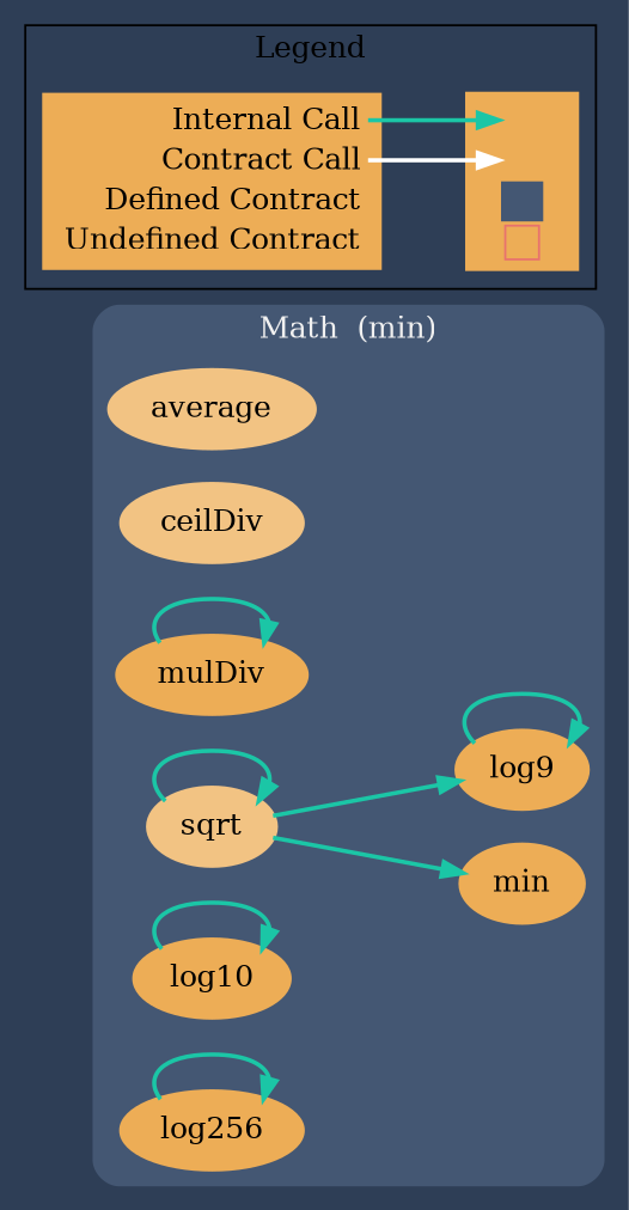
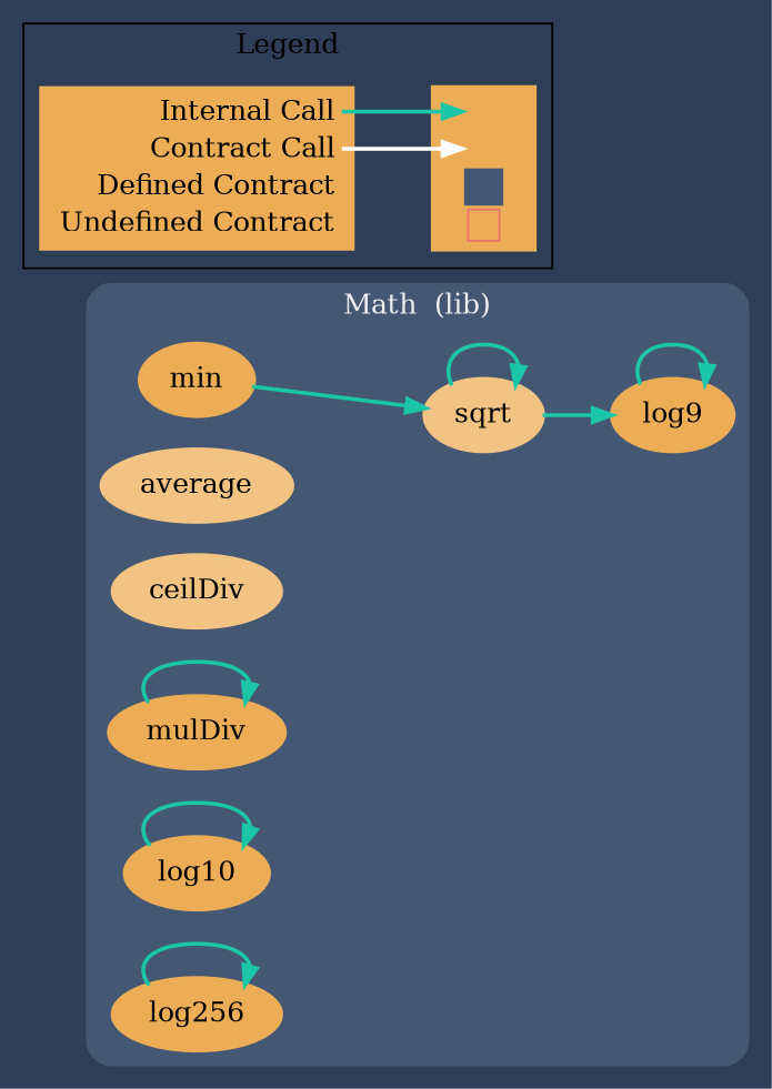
  digraph {
    bgcolor="#2e3e56"
    compound=true
    rankdir=LR
    node [color="#edad56" fillcolor="#edad56" penwidth=3 style=filled]
    edge [color="#1bc6a6" fontname="helvetica Neue Ultra Light" penwidth=2]
    n1 [label=min]
    n2 [color="#f2c383" fillcolor="#f2c383" label=average]
    n3 [color="#f2c383" fillcolor="#f2c383" label=ceilDiv]
    n4 [label=mulDiv]
    n5 [color="#f2c383" fillcolor="#f2c383" label=sqrt]
    n6 [label=log9]
    n7 [label=log10]
    n8 [label=log256]
    n9 [label=<<table border="0" cellpadding="2" cellspacing="0" cellborder="0">   <tr><td align="right" port="i1">Internal Call</td></tr>   <tr><td align="right" port="i2">Contract Call</td></tr>   <tr><td align="right" port="i3">Defined Contract</td></tr>   <tr><td align="right" port="i4">Undefined Contract</td></tr>   </table>> shape=plaintext]
    n10 [label=<<table border="0" cellpadding="2" cellspacing="0" cellborder="0">   <tr><td port="i1">&nbsp;&nbsp;&nbsp;</td></tr>   <tr><td port="i2">&nbsp;&nbsp;&nbsp;</td></tr>   <tr><td port="i3" bgcolor="#445773">&nbsp;&nbsp;&nbsp;</td></tr>   <tr><td port="i4">     <table border="1" cellborder="0" cellspacing="0" cellpadding="7" color="#e8726d">       <tr>        <td></td>       </tr>      </table>   </td></tr>   </table>> shape=plaintext]
    subgraph cluster_1 {
      bgcolor="#445773"
      color="#445773"
      fontcolor="#f0f0f0"
-     label="Math  (min)"
+     label="Math  (lib)"
      style=rounded
      n1
      n2
      n3
      n4
      n5
      n6
      n7
      n8
    }
    subgraph cluster_2 {
      label=Legend
      n9
      n10
    }
    n4 -> n4
-   n5 -> n1
+   n1 -> n5
    n5 -> n5
    n5 -> n6
    n6 -> n6
    n7 -> n7
    n8 -> n8
    n9 -> n10 [headport="i1:w" tailport="i1:e"]
    n9 -> n10 [color=white headport="i2:w" tailport="i2:e"]
  }
